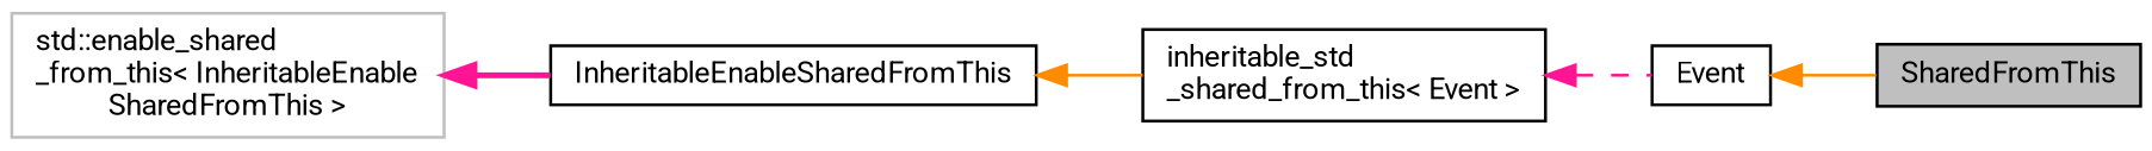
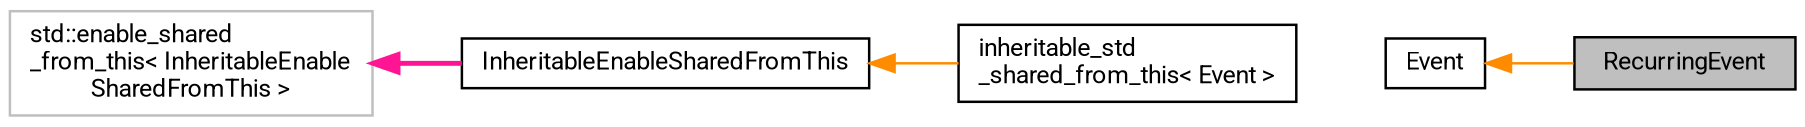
  digraph {
    fontname=Roboto
    rankdir=LR
    node [color=black fillcolor=white fontname=Roboto fontsize=10 shape=record style=filled]
    edge [color=darkorange dir=back fontname=Roboto fontsize=10 labelfontname=Helvetica labelfontsize=10 style=solid]
-   n1 [fillcolor=grey75 fontcolor=black height=0.2 label=SharedFromThis width=0.4]
+   n1 [fillcolor=grey75 fontcolor=black height=0.2 label=RecurringEvent width=0.4]
    n2 [height=0.2 label=Event width=0.4]
    n3 [height=0.2 label="inheritable_std\l_shared_from_this\< Event \>" width=0.4]
    n4 [height=0.2 label=InheritableEnableSharedFromThis width=0.4]
    n5 [color=grey75 height=0.2 label="std::enable_shared\l_from_this\< InheritableEnable\lSharedFromThis \>" width=0.4]
    n2 -> n1
-   n3 -> n2 [color=deeppink style=dashed]
    n4 -> n3
    n5 -> n4 [color=deeppink style=bold]
  }
